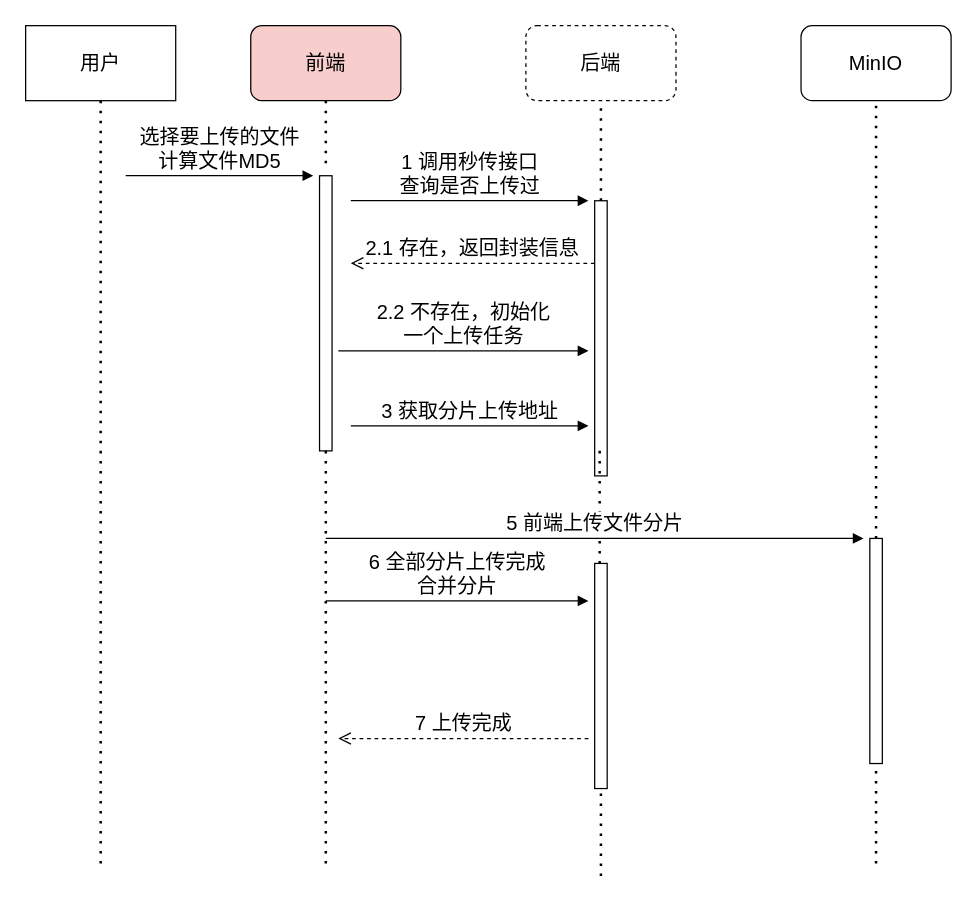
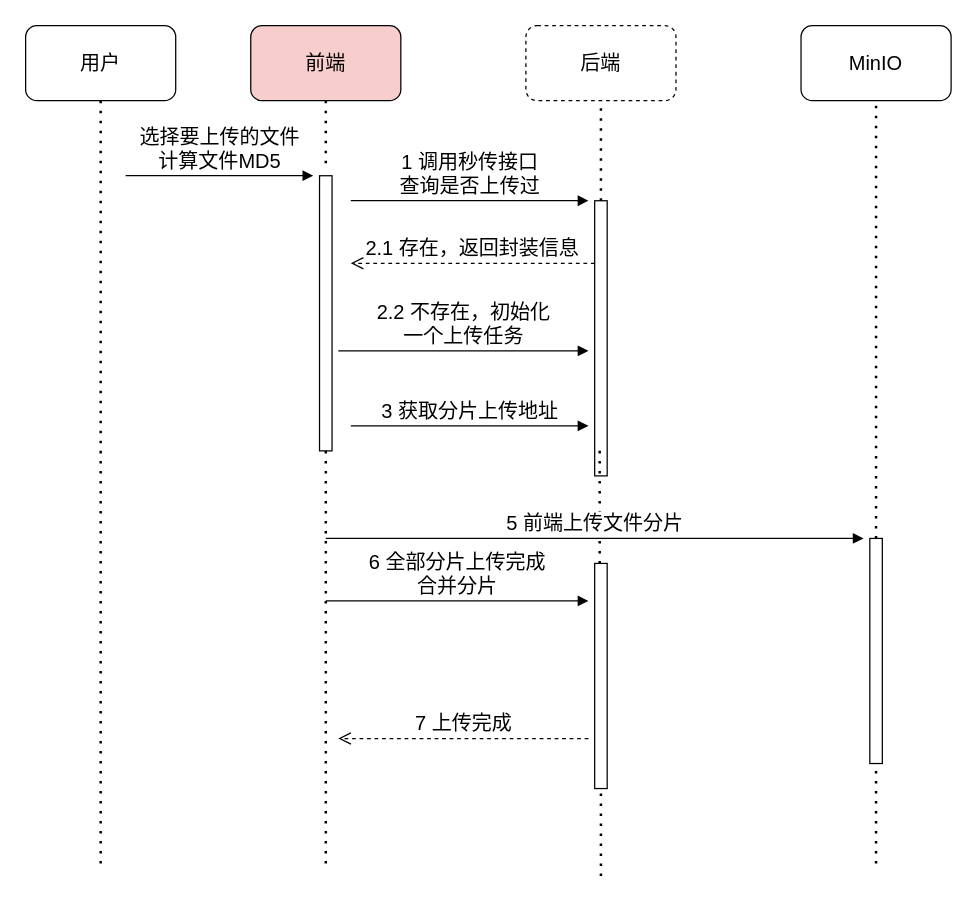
  <mxCell id="0" />
  <mxCell id="1" parent="0" />
- <mxCell id="2" value="&lt;font style=&quot;vertical-align: inherit;&quot; class=&quot;notranslate fyzs-translate-target fyzs-translate-target-wrapper&quot;&gt;&lt;font style=&quot;vertical-align: inherit;&quot; class=&quot;notranslate fyzs-translate-target fyzs-translate-target-box&quot;&gt;&lt;font style=&quot;vertical-align: inherit;&quot; title=&quot;y&quot; class=&quot;notranslate fyzs-translate-target fyzs-translate-target-text&quot;&gt;用户&lt;/font&gt;&lt;/font&gt;&lt;/font&gt;" style="whiteSpace=wrap;html=1;fontSize=16;rounded=0;" vertex="1" parent="1"><mxGeometry x="20" y="20" width="120" height="60" as="geometry" /></mxCell>
+ <mxCell id="2" value="&lt;font style=&quot;vertical-align: inherit;&quot; class=&quot;notranslate fyzs-translate-target fyzs-translate-target-wrapper&quot;&gt;&lt;font style=&quot;vertical-align: inherit;&quot; class=&quot;notranslate fyzs-translate-target fyzs-translate-target-box&quot;&gt;&lt;font style=&quot;vertical-align: inherit;&quot; title=&quot;y&quot; class=&quot;notranslate fyzs-translate-target fyzs-translate-target-text&quot;&gt;用户&lt;/font&gt;&lt;/font&gt;&lt;/font&gt;" style="rounded=1;whiteSpace=wrap;html=1;fontSize=16;" vertex="1" parent="1"><mxGeometry x="20" y="20" width="120" height="60" as="geometry" /></mxCell>
  <mxCell id="3" value="" style="endArrow=none;dashed=1;html=1;dashPattern=1 3;strokeWidth=2;rounded=0;entryX=0.5;entryY=1;entryDx=0;entryDy=0;fontSize=16;" edge="1" parent="1" target="2"><mxGeometry width="50" height="50" relative="1" as="geometry"><mxPoint x="80" y="690" as="sourcePoint" /><mxPoint x="110" y="150" as="targetPoint" /></mxGeometry></mxCell>
  <mxCell id="4" value="&lt;font style=&quot;vertical-align: inherit;&quot; class=&quot;notranslate fyzs-translate-target fyzs-translate-target-wrapper&quot;&gt;&lt;font style=&quot;vertical-align: inherit;&quot; class=&quot;notranslate fyzs-translate-target fyzs-translate-target-box&quot;&gt;&lt;font style=&quot;vertical-align: inherit;&quot; title=&quot;q&quot; class=&quot;notranslate fyzs-translate-target fyzs-translate-target-text&quot;&gt;前端&lt;/font&gt;&lt;/font&gt;&lt;/font&gt;" style="rounded=1;whiteSpace=wrap;html=1;fontSize=16;fillColor=#f8cecc;" vertex="1" parent="1"><mxGeometry x="200" y="20" width="120" height="60" as="geometry" /></mxCell>
  <mxCell id="5" value="" style="html=1;points=[[0,0,0,0,5],[0,1,0,0,-5],[1,0,0,0,5],[1,1,0,0,-5]];perimeter=orthogonalPerimeter;outlineConnect=0;targetShapes=umlLifeline;portConstraint=eastwest;newEdgeStyle={&quot;curved&quot;:0,&quot;rounded&quot;:0};fontSize=16;" vertex="1" parent="1"><mxGeometry x="255" y="140" width="10" height="220" as="geometry" /></mxCell>
  <mxCell id="6" value="&lt;font style=&quot;vertical-align: inherit;&quot; class=&quot;notranslate fyzs-translate-target fyzs-translate-target-wrapper&quot;&gt;&lt;font style=&quot;vertical-align: inherit;&quot; class=&quot;notranslate fyzs-translate-target fyzs-translate-target-box&quot;&gt;&lt;font style=&quot;vertical-align: inherit;&quot; title=&quot;h&quot; class=&quot;notranslate fyzs-translate-target fyzs-translate-target-text&quot;&gt;后端&lt;/font&gt;&lt;/font&gt;&lt;/font&gt;" style="rounded=1;whiteSpace=wrap;html=1;fontSize=16;dashed=1;" vertex="1" parent="1"><mxGeometry x="420" y="20" width="120" height="60" as="geometry" /></mxCell>
  <mxCell id="7" value="&lt;font style=&quot;vertical-align: inherit;&quot; class=&quot;notranslate fyzs-translate-target fyzs-translate-target-wrapper&quot;&gt;&lt;font style=&quot;vertical-align: inherit;&quot; class=&quot;notranslate fyzs-translate-target fyzs-translate-target-box&quot;&gt;&lt;font style=&quot;vertical-align: inherit;&quot; title=&quot;M&quot; class=&quot;notranslate fyzs-translate-target fyzs-translate-target-text&quot;&gt;MinIO&lt;/font&gt;&lt;/font&gt;&lt;/font&gt;" style="rounded=1;whiteSpace=wrap;html=1;fontSize=16;" vertex="1" parent="1"><mxGeometry x="640" y="20" width="120" height="60" as="geometry" /></mxCell>
  <mxCell id="8" value="" style="html=1;points=[[0,0,0,0,5],[0,1,0,0,-5],[1,0,0,0,5],[1,1,0,0,-5]];perimeter=orthogonalPerimeter;outlineConnect=0;targetShapes=umlLifeline;portConstraint=eastwest;newEdgeStyle={&quot;curved&quot;:0,&quot;rounded&quot;:0};fontSize=16;" vertex="1" parent="1"><mxGeometry x="475" y="160" width="10" height="220" as="geometry" /></mxCell>
  <mxCell id="9" value="" style="html=1;points=[[0,0,0,0,5],[0,1,0,0,-5],[1,0,0,0,5],[1,1,0,0,-5]];perimeter=orthogonalPerimeter;outlineConnect=0;targetShapes=umlLifeline;portConstraint=eastwest;newEdgeStyle={&quot;curved&quot;:0,&quot;rounded&quot;:0};fontSize=16;" vertex="1" parent="1"><mxGeometry x="695" y="430" width="10" height="180" as="geometry" /></mxCell>
  <mxCell id="10" value="" style="html=1;points=[[0,0,0,0,5],[0,1,0,0,-5],[1,0,0,0,5],[1,1,0,0,-5]];perimeter=orthogonalPerimeter;outlineConnect=0;targetShapes=umlLifeline;portConstraint=eastwest;newEdgeStyle={&quot;curved&quot;:0,&quot;rounded&quot;:0};fontSize=16;" vertex="1" parent="1"><mxGeometry x="475" y="450" width="10" height="180" as="geometry" /></mxCell>
  <mxCell id="11" value="" style="endArrow=none;dashed=1;html=1;dashPattern=1 3;strokeWidth=2;rounded=0;entryX=0.5;entryY=1;entryDx=0;entryDy=0;fontSize=16;" edge="1" parent="1" target="4"><mxGeometry width="50" height="50" relative="1" as="geometry"><mxPoint x="260" y="130" as="sourcePoint" /><mxPoint x="270" y="90" as="targetPoint" /></mxGeometry></mxCell>
  <mxCell id="12" value="" style="endArrow=none;dashed=1;html=1;dashPattern=1 3;strokeWidth=2;rounded=0;entryX=0.5;entryY=1;entryDx=0;entryDy=0;fontSize=16;" edge="1" parent="1" source="8" target="6"><mxGeometry width="50" height="50" relative="1" as="geometry"><mxPoint x="480" y="140" as="sourcePoint" /><mxPoint x="530" y="90" as="targetPoint" /></mxGeometry></mxCell>
  <mxCell id="13" value="" style="endArrow=none;dashed=1;html=1;dashPattern=1 3;strokeWidth=2;rounded=0;entryX=0.5;entryY=1;entryDx=0;entryDy=0;fontSize=16;" edge="1" parent="1" source="9" target="7"><mxGeometry width="50" height="50" relative="1" as="geometry"><mxPoint x="700" y="370" as="sourcePoint" /><mxPoint x="750" y="320" as="targetPoint" /></mxGeometry></mxCell>
  <mxCell id="14" value="" style="endArrow=none;dashed=1;html=1;dashPattern=1 3;strokeWidth=2;rounded=0;fontSize=16;" edge="1" parent="1" target="5"><mxGeometry width="50" height="50" relative="1" as="geometry"><mxPoint x="260" y="690" as="sourcePoint" /><mxPoint x="250" y="400" as="targetPoint" /></mxGeometry></mxCell>
  <mxCell id="15" value="" style="endArrow=none;dashed=1;html=1;dashPattern=1 3;strokeWidth=2;rounded=0;entryX=0;entryY=1;entryDx=0;entryDy=-5;entryPerimeter=0;fontSize=16;" edge="1" parent="1"><mxGeometry width="50" height="50" relative="1" as="geometry"><mxPoint x="479" y="450" as="sourcePoint" /><mxPoint x="479" y="355" as="targetPoint" /></mxGeometry></mxCell>
  <mxCell id="16" value="" style="endArrow=none;dashed=1;html=1;dashPattern=1 3;strokeWidth=2;rounded=0;fontSize=16;" edge="1" parent="1" target="10"><mxGeometry width="50" height="50" relative="1" as="geometry"><mxPoint x="480" y="700" as="sourcePoint" /><mxPoint x="510" y="670" as="targetPoint" /></mxGeometry></mxCell>
  <mxCell id="17" value="" style="endArrow=none;dashed=1;html=1;dashPattern=1 3;strokeWidth=2;rounded=0;fontSize=16;" edge="1" parent="1" target="9"><mxGeometry width="50" height="50" relative="1" as="geometry"><mxPoint x="700" y="690" as="sourcePoint" /><mxPoint x="730" y="610" as="targetPoint" /></mxGeometry></mxCell>
  <mxCell id="18" value="&lt;font style=&quot;vertical-align: inherit;&quot; class=&quot;notranslate fyzs-translate-target fyzs-translate-target-wrapper&quot;&gt;&lt;font style=&quot;vertical-align: inherit;&quot; class=&quot;notranslate fyzs-translate-target fyzs-translate-target-box&quot;&gt;&lt;font style=&quot;vertical-align: inherit;&quot; title=&quot;dispatch&quot; class=&quot;notranslate fyzs-translate-target fyzs-translate-target-text&quot;&gt;选择要上传的文件&lt;br&gt;计算文件MD5&lt;/font&gt;&lt;/font&gt;&lt;/font&gt;" style="html=1;verticalAlign=bottom;endArrow=block;curved=0;rounded=0;fontSize=16;" edge="1" parent="1"><mxGeometry width="80" relative="1" as="geometry"><mxPoint x="100" y="140" as="sourcePoint" /><mxPoint x="250" y="140" as="targetPoint" /></mxGeometry></mxCell>
  <mxCell id="19" value="&lt;font style=&quot;vertical-align: inherit;&quot; class=&quot;notranslate fyzs-translate-target fyzs-translate-target-wrapper&quot;&gt;&lt;font style=&quot;vertical-align: inherit;&quot; class=&quot;notranslate fyzs-translate-target fyzs-translate-target-box&quot;&gt;&lt;font style=&quot;vertical-align: inherit;&quot; title=&quot;dispatch&quot; class=&quot;notranslate fyzs-translate-target fyzs-translate-target-text&quot;&gt;1 调用秒传接口&lt;br&gt;查询是否上传过&lt;/font&gt;&lt;/font&gt;&lt;/font&gt;" style="html=1;verticalAlign=bottom;endArrow=block;curved=0;rounded=0;fontSize=16;" edge="1" parent="1"><mxGeometry width="80" relative="1" as="geometry"><mxPoint x="280" y="160" as="sourcePoint" /><mxPoint x="470" y="160" as="targetPoint" /></mxGeometry></mxCell>
  <mxCell id="20" value="&lt;font style=&quot;vertical-align: inherit;&quot; class=&quot;notranslate fyzs-translate-target fyzs-translate-target-wrapper&quot;&gt;&lt;font style=&quot;vertical-align: inherit;&quot; class=&quot;notranslate fyzs-translate-target fyzs-translate-target-box&quot;&gt;&lt;font style=&quot;vertical-align: inherit;&quot; title=&quot;return&quot; class=&quot;notranslate fyzs-translate-target fyzs-translate-target-text&quot;&gt;2.1 存在，返回封装信息&lt;/font&gt;&lt;/font&gt;&lt;/font&gt;" style="html=1;verticalAlign=bottom;endArrow=open;dashed=1;endSize=8;curved=0;rounded=0;fontSize=16;" edge="1" parent="1" source="8"><mxGeometry x="0.005" relative="1" as="geometry"><mxPoint x="360" y="210" as="sourcePoint" /><mxPoint x="280" y="210" as="targetPoint" /><mxPoint as="offset" /></mxGeometry></mxCell>
  <mxCell id="21" value="&lt;font style=&quot;vertical-align: inherit;&quot; class=&quot;notranslate fyzs-translate-target fyzs-translate-target-wrapper&quot;&gt;&lt;font style=&quot;vertical-align: inherit;&quot; class=&quot;notranslate fyzs-translate-target fyzs-translate-target-box&quot;&gt;&lt;font style=&quot;vertical-align: inherit;&quot; title=&quot;dispatch&quot; class=&quot;notranslate fyzs-translate-target fyzs-translate-target-text&quot;&gt;2.2 不存在，初始化&lt;/font&gt;&lt;/font&gt;&lt;/font&gt;&lt;div&gt;&lt;font style=&quot;vertical-align: inherit;&quot; class=&quot;notranslate fyzs-translate-target fyzs-translate-target-wrapper&quot;&gt;&lt;font style=&quot;vertical-align: inherit;&quot; class=&quot;notranslate fyzs-translate-target fyzs-translate-target-box&quot;&gt;&lt;font style=&quot;vertical-align: inherit;&quot; title=&quot;dispatch&quot; class=&quot;notranslate fyzs-translate-target fyzs-translate-target-text&quot;&gt;一个上传任务&lt;/font&gt;&lt;/font&gt;&lt;/font&gt;&lt;/div&gt;" style="html=1;verticalAlign=bottom;endArrow=block;curved=0;rounded=0;fontSize=16;" edge="1" parent="1"><mxGeometry width="80" relative="1" as="geometry"><mxPoint x="270" y="280" as="sourcePoint" /><mxPoint x="470" y="280" as="targetPoint" /></mxGeometry></mxCell>
  <mxCell id="22" value="&lt;font style=&quot;vertical-align: inherit;&quot; class=&quot;notranslate fyzs-translate-target fyzs-translate-target-wrapper&quot;&gt;&lt;font style=&quot;vertical-align: inherit;&quot; class=&quot;notranslate fyzs-translate-target fyzs-translate-target-box&quot;&gt;&lt;font style=&quot;vertical-align: inherit;&quot; title=&quot;3&quot; class=&quot;notranslate fyzs-translate-target fyzs-translate-target-text&quot;&gt;3 获取分片上传地址&lt;/font&gt;&lt;/font&gt;&lt;/font&gt;" style="html=1;verticalAlign=bottom;endArrow=block;curved=0;rounded=0;fontSize=16;" edge="1" parent="1"><mxGeometry width="80" relative="1" as="geometry"><mxPoint x="280" y="340" as="sourcePoint" /><mxPoint x="470" y="340" as="targetPoint" /></mxGeometry></mxCell>
  <mxCell id="23" value="&lt;font style=&quot;vertical-align: inherit;&quot; class=&quot;notranslate fyzs-translate-target fyzs-translate-target-wrapper&quot;&gt;&lt;font style=&quot;vertical-align: inherit;&quot; class=&quot;notranslate fyzs-translate-target fyzs-translate-target-box&quot;&gt;&lt;font style=&quot;vertical-align: inherit;&quot; title=&quot;dispatch&quot; class=&quot;notranslate fyzs-translate-target fyzs-translate-target-text&quot;&gt;5 前端上传文件分片&lt;/font&gt;&lt;/font&gt;&lt;/font&gt;" style="html=1;verticalAlign=bottom;endArrow=block;curved=0;rounded=0;fontSize=16;" edge="1" parent="1"><mxGeometry width="80" relative="1" as="geometry"><mxPoint x="260" y="430" as="sourcePoint" /><mxPoint x="690" y="430" as="targetPoint" /></mxGeometry></mxCell>
  <mxCell id="24" value="&lt;font style=&quot;vertical-align: inherit;&quot; class=&quot;notranslate fyzs-translate-target fyzs-translate-target-wrapper&quot;&gt;&lt;font style=&quot;vertical-align: inherit;&quot; class=&quot;notranslate fyzs-translate-target fyzs-translate-target-box&quot;&gt;&lt;font style=&quot;vertical-align: inherit;&quot; title=&quot;dispatch&quot; class=&quot;notranslate fyzs-translate-target fyzs-translate-target-text&quot;&gt;6 全部分片上传完成&lt;/font&gt;&lt;/font&gt;&lt;/font&gt;&lt;div&gt;&lt;font style=&quot;vertical-align: inherit;&quot; class=&quot;notranslate fyzs-translate-target fyzs-translate-target-wrapper&quot;&gt;&lt;font style=&quot;vertical-align: inherit;&quot; class=&quot;notranslate fyzs-translate-target fyzs-translate-target-box&quot;&gt;&lt;font style=&quot;vertical-align: inherit;&quot; title=&quot;dispatch&quot; class=&quot;notranslate fyzs-translate-target fyzs-translate-target-text&quot;&gt;合并分片&lt;/font&gt;&lt;/font&gt;&lt;/font&gt;&lt;/div&gt;" style="html=1;verticalAlign=bottom;endArrow=block;curved=0;rounded=0;fontSize=16;" edge="1" parent="1"><mxGeometry width="80" relative="1" as="geometry"><mxPoint x="260" y="480" as="sourcePoint" /><mxPoint x="470" y="480" as="targetPoint" /></mxGeometry></mxCell>
  <mxCell id="25" value="&lt;font style=&quot;vertical-align: inherit;&quot; class=&quot;notranslate fyzs-translate-target fyzs-translate-target-wrapper&quot;&gt;&lt;font style=&quot;vertical-align: inherit;&quot; class=&quot;notranslate fyzs-translate-target fyzs-translate-target-box&quot;&gt;&lt;font style=&quot;vertical-align: inherit;&quot; title=&quot;return&quot; class=&quot;notranslate fyzs-translate-target fyzs-translate-target-text&quot;&gt;7 上传完成&lt;/font&gt;&lt;/font&gt;&lt;/font&gt;" style="html=1;verticalAlign=bottom;endArrow=open;dashed=1;endSize=8;curved=0;rounded=0;fontSize=16;" edge="1" parent="1"><mxGeometry relative="1" as="geometry"><mxPoint x="470" y="590" as="sourcePoint" /><mxPoint x="270" y="590" as="targetPoint" /></mxGeometry></mxCell>
